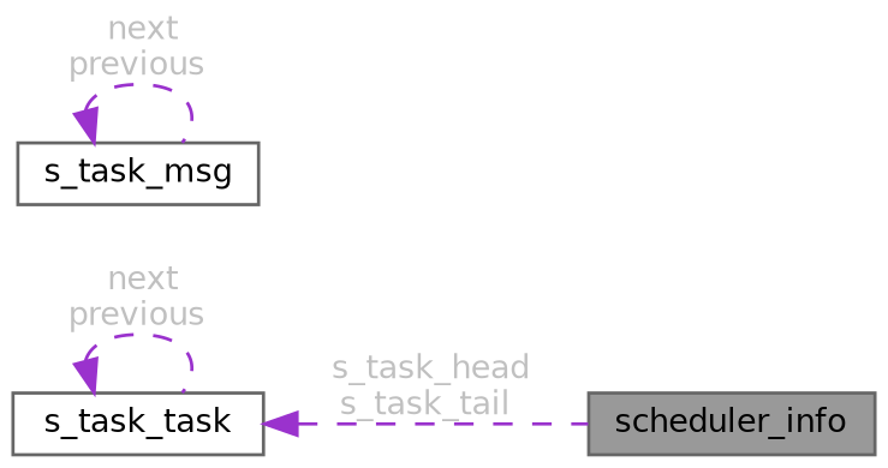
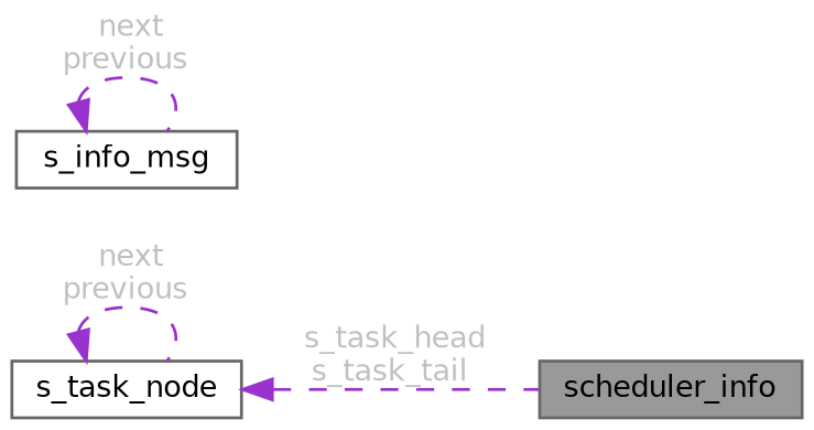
  digraph {
    rankdir=LR
    node [color=gray40 fillcolor=white fontname=Helvetica fontsize=10 shape=box style=filled]
    edge [color=darkorchid3 dir=back fontcolor=grey fontname=Helvetica fontsize=10 labelfontname=Helvetica labelfontsize=10 style=dashed]
    n1 [fillcolor=grey60 fontcolor=black height=0.2 label=scheduler_info width=0.4]
-   n2 [height=0.2 label=s_task_task width=0.4]
-   n3 [height=0.2 label=s_task_msg width=0.4]
+   n2 [height=0.2 label=s_task_node width=0.4]
+   n3 [height=0.2 label=s_info_msg width=0.4]
    n2 -> n1 [label=" s_task_head\ns_task_tail"]
    n2 -> n2 [label=" next\nprevious"]
    n3 -> n3 [label=" next\nprevious"]
  }
